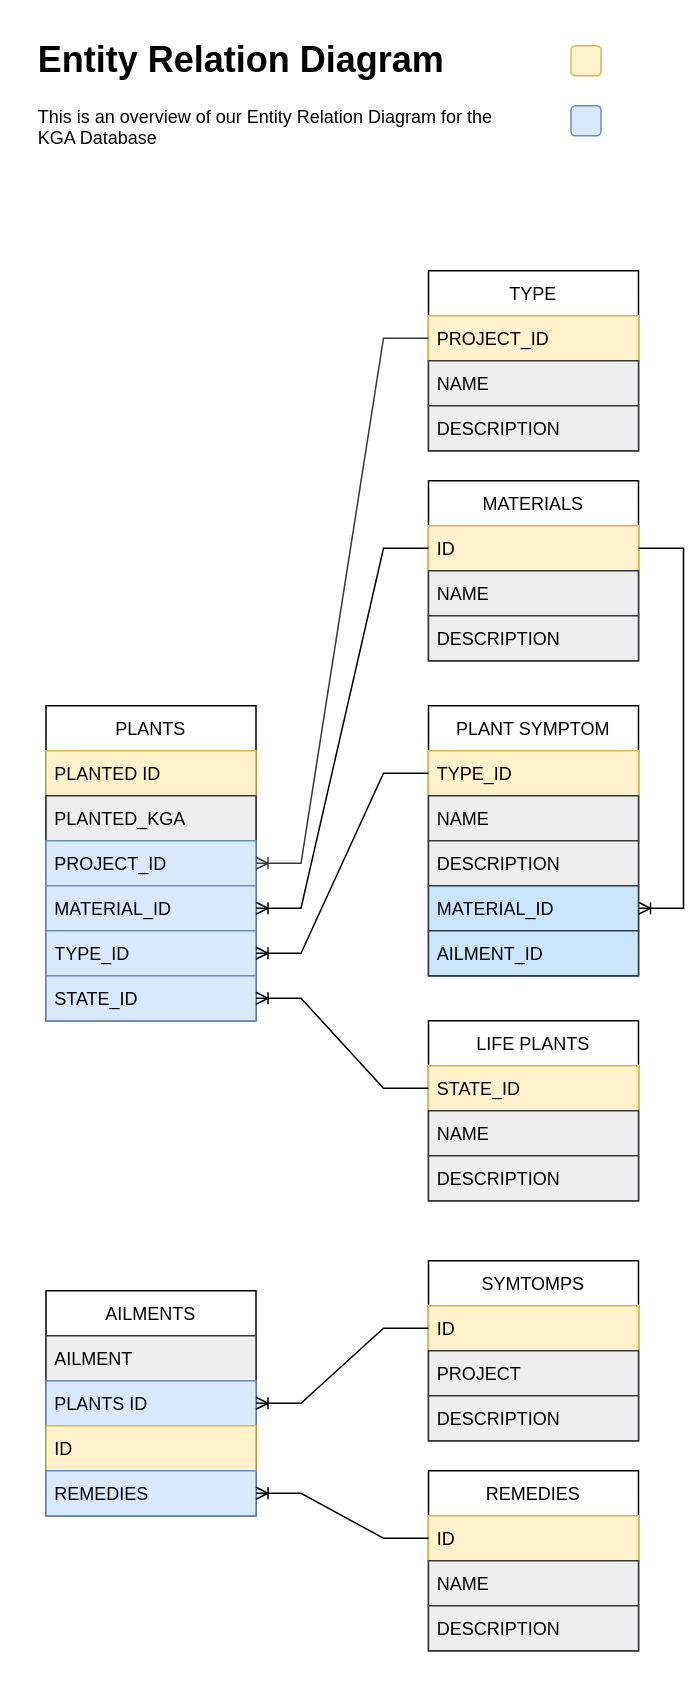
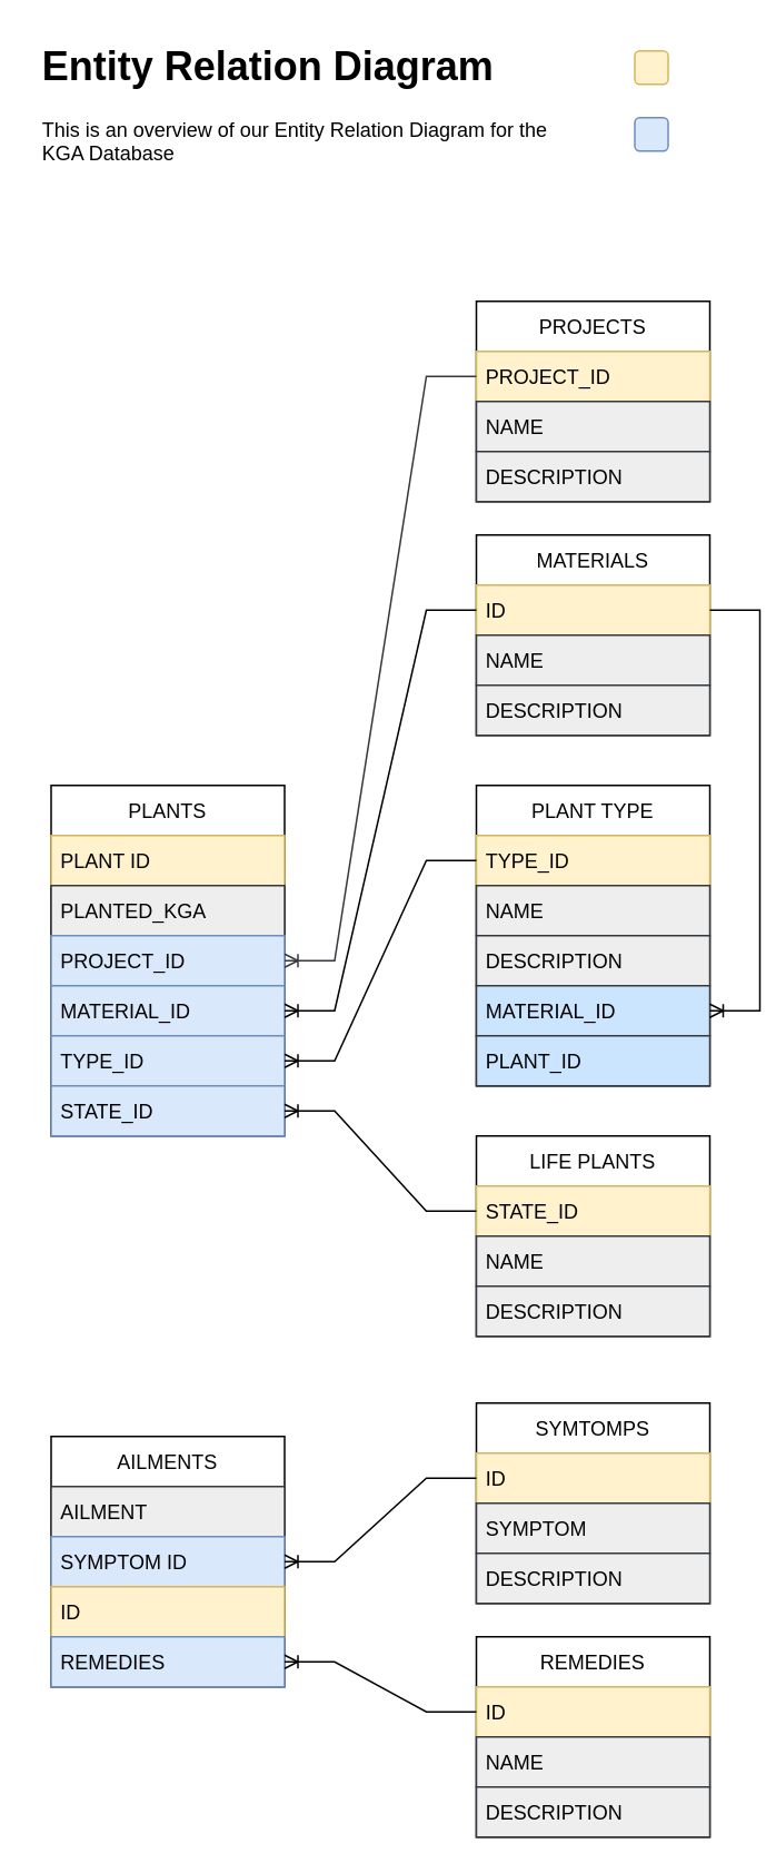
  <mxCell id="0" />
  <mxCell id="1" parent="0" />
  <mxCell id="2" value="&lt;h1&gt;Entity Relation Diagram&lt;/h1&gt;&lt;p&gt;This is an overview of our Entity Relation Diagram for the KGA Database&amp;nbsp;&lt;/p&gt;" style="text;html=1;strokeColor=none;fillColor=none;spacing=5;spacingTop=-20;whiteSpace=wrap;overflow=hidden;rounded=0;" parent="1" vertex="1"><mxGeometry x="20" y="20" width="330" height="120" as="geometry" /></mxCell>
  <mxCell id="3" value="PLANTS" style="swimlane;fontStyle=0;childLayout=stackLayout;horizontal=1;startSize=30;horizontalStack=0;resizeParent=1;resizeParentMax=0;resizeLast=0;collapsible=1;marginBottom=0;" parent="1" vertex="1"><mxGeometry x="30" y="470" width="140" height="210" as="geometry"><mxRectangle x="40" y="230" width="50" height="90" as="alternateBounds" /></mxGeometry></mxCell>
- <mxCell id="4" value="PLANTED ID" style="text;strokeColor=#d6b656;fillColor=#fff2cc;align=left;verticalAlign=middle;spacingLeft=4;spacingRight=4;overflow=hidden;points=[[0,0.5],[1,0.5]];portConstraint=eastwest;rotatable=0;" parent="3" vertex="1"><mxGeometry y="30" width="140" height="30" as="geometry" /></mxCell>
+ <mxCell id="4" value="PLANT ID" style="text;strokeColor=#d6b656;fillColor=#fff2cc;align=left;verticalAlign=middle;spacingLeft=4;spacingRight=4;overflow=hidden;points=[[0,0.5],[1,0.5]];portConstraint=eastwest;rotatable=0;" parent="3" vertex="1"><mxGeometry y="30" width="140" height="30" as="geometry" /></mxCell>
  <mxCell id="5" value="PLANTED_KGA" style="text;strokeColor=#36393d;fillColor=#eeeeee;align=left;verticalAlign=middle;spacingLeft=4;spacingRight=4;overflow=hidden;points=[[0,0.5],[1,0.5]];portConstraint=eastwest;rotatable=0;" parent="3" vertex="1"><mxGeometry y="60" width="140" height="30" as="geometry" /></mxCell>
  <mxCell id="6" value="PROJECT_ID" style="text;strokeColor=#6c8ebf;fillColor=#dae8fc;align=left;verticalAlign=middle;spacingLeft=4;spacingRight=4;overflow=hidden;points=[[0,0.5],[1,0.5]];portConstraint=eastwest;rotatable=0;" vertex="1" parent="3"><mxGeometry y="90" width="140" height="30" as="geometry" /></mxCell>
  <mxCell id="7" value="MATERIAL_ID" style="text;strokeColor=#6c8ebf;fillColor=#dae8fc;align=left;verticalAlign=middle;spacingLeft=4;spacingRight=4;overflow=hidden;points=[[0,0.5],[1,0.5]];portConstraint=eastwest;rotatable=0;" parent="3" vertex="1"><mxGeometry y="120" width="140" height="30" as="geometry" /></mxCell>
  <mxCell id="8" value="TYPE_ID" style="text;strokeColor=#6c8ebf;fillColor=#dae8fc;align=left;verticalAlign=middle;spacingLeft=4;spacingRight=4;overflow=hidden;points=[[0,0.5],[1,0.5]];portConstraint=eastwest;rotatable=0;" parent="3" vertex="1"><mxGeometry y="150" width="140" height="30" as="geometry" /></mxCell>
  <mxCell id="9" value="STATE_ID" style="text;strokeColor=#6c8ebf;fillColor=#dae8fc;align=left;verticalAlign=middle;spacingLeft=4;spacingRight=4;overflow=hidden;points=[[0,0.5],[1,0.5]];portConstraint=eastwest;rotatable=0;" parent="3" vertex="1"><mxGeometry y="180" width="140" height="30" as="geometry" /></mxCell>
  <mxCell id="10" value="" style="rounded=1;whiteSpace=wrap;html=1;fillColor=#dae8fc;strokeColor=#6c8ebf;" parent="1" vertex="1"><mxGeometry x="380" y="70" width="20" height="20" as="geometry" /></mxCell>
  <mxCell id="11" value="" style="rounded=1;whiteSpace=wrap;html=1;fillColor=#fff2cc;strokeColor=#d6b656;" parent="1" vertex="1"><mxGeometry x="380" y="30" width="20" height="20" as="geometry" /></mxCell>
- <mxCell id="12" value="PLANT SYMPTOM" style="swimlane;fontStyle=0;childLayout=stackLayout;horizontal=1;startSize=30;horizontalStack=0;resizeParent=1;resizeParentMax=0;resizeLast=0;collapsible=1;marginBottom=0;" parent="1" vertex="1"><mxGeometry x="285" y="470" width="140" height="180" as="geometry"><mxRectangle x="40" y="230" width="50" height="90" as="alternateBounds" /></mxGeometry></mxCell>
+ <mxCell id="12" value="PLANT TYPE" style="swimlane;fontStyle=0;childLayout=stackLayout;horizontal=1;startSize=30;horizontalStack=0;resizeParent=1;resizeParentMax=0;resizeLast=0;collapsible=1;marginBottom=0;" parent="1" vertex="1"><mxGeometry x="285" y="470" width="140" height="180" as="geometry"><mxRectangle x="40" y="230" width="50" height="90" as="alternateBounds" /></mxGeometry></mxCell>
  <mxCell id="13" value="TYPE_ID" style="text;strokeColor=#d6b656;fillColor=#fff2cc;align=left;verticalAlign=middle;spacingLeft=4;spacingRight=4;overflow=hidden;points=[[0,0.5],[1,0.5]];portConstraint=eastwest;rotatable=0;" parent="12" vertex="1"><mxGeometry y="30" width="140" height="30" as="geometry" /></mxCell>
  <mxCell id="14" value="NAME" style="text;strokeColor=#36393d;fillColor=#eeeeee;align=left;verticalAlign=middle;spacingLeft=4;spacingRight=4;overflow=hidden;points=[[0,0.5],[1,0.5]];portConstraint=eastwest;rotatable=0;" parent="12" vertex="1"><mxGeometry y="60" width="140" height="30" as="geometry" /></mxCell>
  <mxCell id="15" value="DESCRIPTION" style="text;strokeColor=#36393d;fillColor=#eeeeee;align=left;verticalAlign=middle;spacingLeft=4;spacingRight=4;overflow=hidden;points=[[0,0.5],[1,0.5]];portConstraint=eastwest;rotatable=0;" vertex="1" parent="12"><mxGeometry y="90" width="140" height="30" as="geometry" /></mxCell>
  <mxCell id="16" value="MATERIAL_ID" style="text;strokeColor=#36393d;fillColor=#cce5ff;align=left;verticalAlign=middle;spacingLeft=4;spacingRight=4;overflow=hidden;points=[[0,0.5],[1,0.5]];portConstraint=eastwest;rotatable=0;" vertex="1" parent="12"><mxGeometry y="120" width="140" height="30" as="geometry" /></mxCell>
- <mxCell id="17" value="AILMENT_ID" style="text;strokeColor=#36393d;fillColor=#cce5ff;align=left;verticalAlign=middle;spacingLeft=4;spacingRight=4;overflow=hidden;points=[[0,0.5],[1,0.5]];portConstraint=eastwest;rotatable=0;" vertex="1" parent="12"><mxGeometry y="150" width="140" height="30" as="geometry" /></mxCell>
+ <mxCell id="17" value="PLANT_ID" style="text;strokeColor=#36393d;fillColor=#cce5ff;align=left;verticalAlign=middle;spacingLeft=4;spacingRight=4;overflow=hidden;points=[[0,0.5],[1,0.5]];portConstraint=eastwest;rotatable=0;" vertex="1" parent="12"><mxGeometry y="150" width="140" height="30" as="geometry" /></mxCell>
  <mxCell id="18" value="AILMENTS" style="swimlane;fontStyle=0;childLayout=stackLayout;horizontal=1;startSize=30;horizontalStack=0;resizeParent=1;resizeParentMax=0;resizeLast=0;collapsible=1;marginBottom=0;" parent="1" vertex="1"><mxGeometry x="30" y="860" width="140" height="150" as="geometry"><mxRectangle x="40" y="230" width="50" height="90" as="alternateBounds" /></mxGeometry></mxCell>
  <mxCell id="19" value="AILMENT" style="text;strokeColor=#36393d;fillColor=#eeeeee;align=left;verticalAlign=middle;spacingLeft=4;spacingRight=4;overflow=hidden;points=[[0,0.5],[1,0.5]];portConstraint=eastwest;rotatable=0;" parent="18" vertex="1"><mxGeometry y="30" width="140" height="30" as="geometry" /></mxCell>
- <mxCell id="20" value="PLANTS ID" style="text;strokeColor=#6c8ebf;fillColor=#dae8fc;align=left;verticalAlign=middle;spacingLeft=4;spacingRight=4;overflow=hidden;points=[[0,0.5],[1,0.5]];portConstraint=eastwest;rotatable=0;" parent="18" vertex="1"><mxGeometry y="60" width="140" height="30" as="geometry" /></mxCell>
+ <mxCell id="20" value="SYMPTOM ID" style="text;strokeColor=#6c8ebf;fillColor=#dae8fc;align=left;verticalAlign=middle;spacingLeft=4;spacingRight=4;overflow=hidden;points=[[0,0.5],[1,0.5]];portConstraint=eastwest;rotatable=0;" parent="18" vertex="1"><mxGeometry y="60" width="140" height="30" as="geometry" /></mxCell>
  <mxCell id="21" value="ID" style="text;strokeColor=#d6b656;fillColor=#fff2cc;align=left;verticalAlign=middle;spacingLeft=4;spacingRight=4;overflow=hidden;points=[[0,0.5],[1,0.5]];portConstraint=eastwest;rotatable=0;" parent="18" vertex="1"><mxGeometry y="90" width="140" height="30" as="geometry" /></mxCell>
  <mxCell id="22" value="REMEDIES" style="text;strokeColor=#6c8ebf;fillColor=#dae8fc;align=left;verticalAlign=middle;spacingLeft=4;spacingRight=4;overflow=hidden;points=[[0,0.5],[1,0.5]];portConstraint=eastwest;rotatable=0;" parent="18" vertex="1"><mxGeometry y="120" width="140" height="30" as="geometry" /></mxCell>
  <mxCell id="23" value="SYMTOMPS" style="swimlane;fontStyle=0;childLayout=stackLayout;horizontal=1;startSize=30;horizontalStack=0;resizeParent=1;resizeParentMax=0;resizeLast=0;collapsible=1;marginBottom=0;" parent="1" vertex="1"><mxGeometry x="285" y="840" width="140" height="120" as="geometry"><mxRectangle x="40" y="230" width="50" height="90" as="alternateBounds" /></mxGeometry></mxCell>
  <mxCell id="24" value="ID" style="text;strokeColor=#d6b656;fillColor=#fff2cc;align=left;verticalAlign=middle;spacingLeft=4;spacingRight=4;overflow=hidden;points=[[0,0.5],[1,0.5]];portConstraint=eastwest;rotatable=0;" parent="23" vertex="1"><mxGeometry y="30" width="140" height="30" as="geometry" /></mxCell>
- <mxCell id="25" value="PROJECT" style="text;strokeColor=#36393d;fillColor=#eeeeee;align=left;verticalAlign=middle;spacingLeft=4;spacingRight=4;overflow=hidden;points=[[0,0.5],[1,0.5]];portConstraint=eastwest;rotatable=0;" parent="23" vertex="1"><mxGeometry y="60" width="140" height="30" as="geometry" /></mxCell>
+ <mxCell id="25" value="SYMPTOM" style="text;strokeColor=#36393d;fillColor=#eeeeee;align=left;verticalAlign=middle;spacingLeft=4;spacingRight=4;overflow=hidden;points=[[0,0.5],[1,0.5]];portConstraint=eastwest;rotatable=0;" parent="23" vertex="1"><mxGeometry y="60" width="140" height="30" as="geometry" /></mxCell>
  <mxCell id="26" value="DESCRIPTION" style="text;strokeColor=#36393d;fillColor=#eeeeee;align=left;verticalAlign=middle;spacingLeft=4;spacingRight=4;overflow=hidden;points=[[0,0.5],[1,0.5]];portConstraint=eastwest;rotatable=0;" vertex="1" parent="23"><mxGeometry y="90" width="140" height="30" as="geometry" /></mxCell>
  <mxCell id="27" value="MATERIALS" style="swimlane;fontStyle=0;childLayout=stackLayout;horizontal=1;startSize=30;horizontalStack=0;resizeParent=1;resizeParentMax=0;resizeLast=0;collapsible=1;marginBottom=0;" parent="1" vertex="1"><mxGeometry x="285" y="320" width="140" height="120" as="geometry"><mxRectangle x="40" y="230" width="50" height="90" as="alternateBounds" /></mxGeometry></mxCell>
  <mxCell id="28" value="ID" style="text;strokeColor=#d6b656;fillColor=#fff2cc;align=left;verticalAlign=middle;spacingLeft=4;spacingRight=4;overflow=hidden;points=[[0,0.5],[1,0.5]];portConstraint=eastwest;rotatable=0;" parent="27" vertex="1"><mxGeometry y="30" width="140" height="30" as="geometry" /></mxCell>
  <mxCell id="29" value="NAME" style="text;strokeColor=#36393d;fillColor=#eeeeee;align=left;verticalAlign=middle;spacingLeft=4;spacingRight=4;overflow=hidden;points=[[0,0.5],[1,0.5]];portConstraint=eastwest;rotatable=0;" parent="27" vertex="1"><mxGeometry y="60" width="140" height="30" as="geometry" /></mxCell>
  <mxCell id="30" value="DESCRIPTION" style="text;strokeColor=#36393d;fillColor=#eeeeee;align=left;verticalAlign=middle;spacingLeft=4;spacingRight=4;overflow=hidden;points=[[0,0.5],[1,0.5]];portConstraint=eastwest;rotatable=0;" parent="27" vertex="1"><mxGeometry y="90" width="140" height="30" as="geometry" /></mxCell>
- <mxCell id="31" value="TYPE" style="swimlane;fontStyle=0;childLayout=stackLayout;horizontal=1;startSize=30;horizontalStack=0;resizeParent=1;resizeParentMax=0;resizeLast=0;collapsible=1;marginBottom=0;" parent="1" vertex="1"><mxGeometry x="285" y="180" width="140" height="120" as="geometry"><mxRectangle x="40" y="230" width="50" height="90" as="alternateBounds" /></mxGeometry></mxCell>
+ <mxCell id="31" value="PROJECTS" style="swimlane;fontStyle=0;childLayout=stackLayout;horizontal=1;startSize=30;horizontalStack=0;resizeParent=1;resizeParentMax=0;resizeLast=0;collapsible=1;marginBottom=0;" parent="1" vertex="1"><mxGeometry x="285" y="180" width="140" height="120" as="geometry"><mxRectangle x="40" y="230" width="50" height="90" as="alternateBounds" /></mxGeometry></mxCell>
  <mxCell id="32" value="PROJECT_ID" style="text;strokeColor=#d6b656;fillColor=#fff2cc;align=left;verticalAlign=middle;spacingLeft=4;spacingRight=4;overflow=hidden;points=[[0,0.5],[1,0.5]];portConstraint=eastwest;rotatable=0;" parent="31" vertex="1"><mxGeometry y="30" width="140" height="30" as="geometry" /></mxCell>
  <mxCell id="33" value="NAME" style="text;strokeColor=#36393d;fillColor=#eeeeee;align=left;verticalAlign=middle;spacingLeft=4;spacingRight=4;overflow=hidden;points=[[0,0.5],[1,0.5]];portConstraint=eastwest;rotatable=0;" parent="31" vertex="1"><mxGeometry y="60" width="140" height="30" as="geometry" /></mxCell>
  <mxCell id="34" value="DESCRIPTION" style="text;strokeColor=#36393d;fillColor=#eeeeee;align=left;verticalAlign=middle;spacingLeft=4;spacingRight=4;overflow=hidden;points=[[0,0.5],[1,0.5]];portConstraint=eastwest;rotatable=0;" parent="31" vertex="1"><mxGeometry y="90" width="140" height="30" as="geometry" /></mxCell>
  <mxCell id="35" value="" style="edgeStyle=entityRelationEdgeStyle;fontSize=12;html=1;endArrow=ERoneToMany;rounded=0;exitX=0;exitY=0.5;exitDx=0;exitDy=0;entryX=1;entryY=0.5;entryDx=0;entryDy=0;" parent="1" source="13" target="8" edge="1"><mxGeometry width="100" height="100" relative="1" as="geometry"><mxPoint x="310" y="490" as="sourcePoint" /><mxPoint x="410" y="390" as="targetPoint" /></mxGeometry></mxCell>
  <mxCell id="36" value="" style="edgeStyle=entityRelationEdgeStyle;fontSize=12;html=1;endArrow=ERoneToMany;rounded=0;entryX=1;entryY=0.5;entryDx=0;entryDy=0;exitX=0;exitY=0.5;exitDx=0;exitDy=0;" parent="1" source="24" target="18" edge="1"><mxGeometry width="100" height="100" relative="1" as="geometry"><mxPoint x="440" y="630" as="sourcePoint" /><mxPoint x="540" y="530" as="targetPoint" /></mxGeometry></mxCell>
  <mxCell id="37" value="REMEDIES" style="swimlane;fontStyle=0;childLayout=stackLayout;horizontal=1;startSize=30;horizontalStack=0;resizeParent=1;resizeParentMax=0;resizeLast=0;collapsible=1;marginBottom=0;" parent="1" vertex="1"><mxGeometry x="285" y="980" width="140" height="120" as="geometry"><mxRectangle x="40" y="230" width="50" height="90" as="alternateBounds" /></mxGeometry></mxCell>
  <mxCell id="38" value="ID" style="text;strokeColor=#d6b656;fillColor=#fff2cc;align=left;verticalAlign=middle;spacingLeft=4;spacingRight=4;overflow=hidden;points=[[0,0.5],[1,0.5]];portConstraint=eastwest;rotatable=0;" parent="37" vertex="1"><mxGeometry y="30" width="140" height="30" as="geometry" /></mxCell>
  <mxCell id="39" value="NAME " style="text;strokeColor=#36393d;fillColor=#eeeeee;align=left;verticalAlign=middle;spacingLeft=4;spacingRight=4;overflow=hidden;points=[[0,0.5],[1,0.5]];portConstraint=eastwest;rotatable=0;" parent="37" vertex="1"><mxGeometry y="60" width="140" height="30" as="geometry" /></mxCell>
  <mxCell id="40" value="DESCRIPTION" style="text;strokeColor=#36393d;fillColor=#eeeeee;align=left;verticalAlign=middle;spacingLeft=4;spacingRight=4;overflow=hidden;points=[[0,0.5],[1,0.5]];portConstraint=eastwest;rotatable=0;" parent="37" vertex="1"><mxGeometry y="90" width="140" height="30" as="geometry" /></mxCell>
  <mxCell id="41" value="" style="edgeStyle=entityRelationEdgeStyle;fontSize=12;html=1;endArrow=ERoneToMany;rounded=0;entryX=1;entryY=0.5;entryDx=0;entryDy=0;exitX=0;exitY=0.5;exitDx=0;exitDy=0;" parent="1" source="38" target="22" edge="1"><mxGeometry width="100" height="100" relative="1" as="geometry"><mxPoint x="625" y="430" as="sourcePoint" /><mxPoint x="410" y="480" as="targetPoint" /></mxGeometry></mxCell>
  <mxCell id="42" value="" style="edgeStyle=entityRelationEdgeStyle;fontSize=12;html=1;endArrow=ERoneToMany;rounded=0;entryX=1;entryY=0.5;entryDx=0;entryDy=0;" parent="1" source="28" target="7" edge="1"><mxGeometry width="100" height="100" relative="1" as="geometry"><mxPoint x="310" y="305" as="sourcePoint" /><mxPoint x="180" y="585" as="targetPoint" /></mxGeometry></mxCell>
  <mxCell id="43" value="LIFE PLANTS" style="swimlane;fontStyle=0;childLayout=stackLayout;horizontal=1;startSize=30;horizontalStack=0;resizeParent=1;resizeParentMax=0;resizeLast=0;collapsible=1;marginBottom=0;" vertex="1" parent="1"><mxGeometry x="285" y="680" width="140" height="120" as="geometry"><mxRectangle x="40" y="230" width="50" height="90" as="alternateBounds" /></mxGeometry></mxCell>
  <mxCell id="44" value="STATE_ID" style="text;strokeColor=#d6b656;fillColor=#fff2cc;align=left;verticalAlign=middle;spacingLeft=4;spacingRight=4;overflow=hidden;points=[[0,0.5],[1,0.5]];portConstraint=eastwest;rotatable=0;" vertex="1" parent="43"><mxGeometry y="30" width="140" height="30" as="geometry" /></mxCell>
  <mxCell id="45" value="NAME" style="text;strokeColor=#36393d;fillColor=#eeeeee;align=left;verticalAlign=middle;spacingLeft=4;spacingRight=4;overflow=hidden;points=[[0,0.5],[1,0.5]];portConstraint=eastwest;rotatable=0;" vertex="1" parent="43"><mxGeometry y="60" width="140" height="30" as="geometry" /></mxCell>
  <mxCell id="46" value="DESCRIPTION" style="text;strokeColor=#36393d;fillColor=#eeeeee;align=left;verticalAlign=middle;spacingLeft=4;spacingRight=4;overflow=hidden;points=[[0,0.5],[1,0.5]];portConstraint=eastwest;rotatable=0;" vertex="1" parent="43"><mxGeometry y="90" width="140" height="30" as="geometry" /></mxCell>
  <mxCell id="47" value="" style="edgeStyle=entityRelationEdgeStyle;fontSize=12;html=1;endArrow=ERoneToMany;rounded=0;entryX=1;entryY=0.5;entryDx=0;entryDy=0;exitX=0;exitY=0.5;exitDx=0;exitDy=0;" edge="1" parent="1" source="44" target="9"><mxGeometry width="100" height="100" relative="1" as="geometry"><mxPoint x="80" y="740" as="sourcePoint" /><mxPoint x="200" y="790" as="targetPoint" /></mxGeometry></mxCell>
  <mxCell id="48" value="" style="edgeStyle=entityRelationEdgeStyle;fontSize=12;html=1;endArrow=ERoneToMany;rounded=0;exitX=1;exitY=0.5;exitDx=0;exitDy=0;entryX=1;entryY=0.75;entryDx=0;entryDy=0;" edge="1" parent="1" source="28" target="12"><mxGeometry width="100" height="100" relative="1" as="geometry"><mxPoint x="585" y="525" as="sourcePoint" /><mxPoint x="470" y="615" as="targetPoint" /></mxGeometry></mxCell>
  <mxCell id="49" value="" style="edgeStyle=entityRelationEdgeStyle;fontSize=12;html=1;endArrow=ERoneToMany;rounded=0;entryX=1;entryY=0.5;entryDx=0;entryDy=0;exitX=0;exitY=0.5;exitDx=0;exitDy=0;fillColor=#ffcc99;strokeColor=#36393d;" edge="1" parent="1" source="32" target="6"><mxGeometry width="100" height="100" relative="1" as="geometry"><mxPoint x="200" y="245" as="sourcePoint" /><mxPoint x="220" y="620" as="targetPoint" /></mxGeometry></mxCell>
